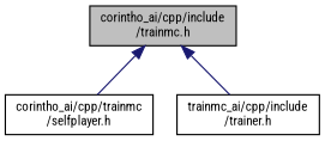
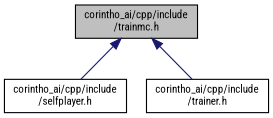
  digraph {
    fontname="Roboto Condensed"
    node [color=black fillcolor=white fontname="Roboto Condensed" fontsize=10 shape=record style=filled]
    edge [color=midnightblue dir=back fontname="Roboto Condensed" fontsize=10 labelfontname=Helvetica labelfontsize=10 style=solid]
    n1 [fillcolor=grey75 fontcolor=black height=0.2 label="corintho_ai/cpp/include\l/trainmc.h" width=0.4]
-   n2 [height=0.2 label="corintho_ai/cpp/trainmc\l/selfplayer.h" width=0.4]
-   n3 [height=0.2 label="trainmc_ai/cpp/include\l/trainer.h" width=0.4]
+   n2 [height=0.2 label="corintho_ai/cpp/include\l/selfplayer.h" width=0.4]
+   n3 [height=0.2 label="corintho_ai/cpp/include\l/trainer.h" width=0.4]
    n1 -> n2
    n1 -> n3
  }
